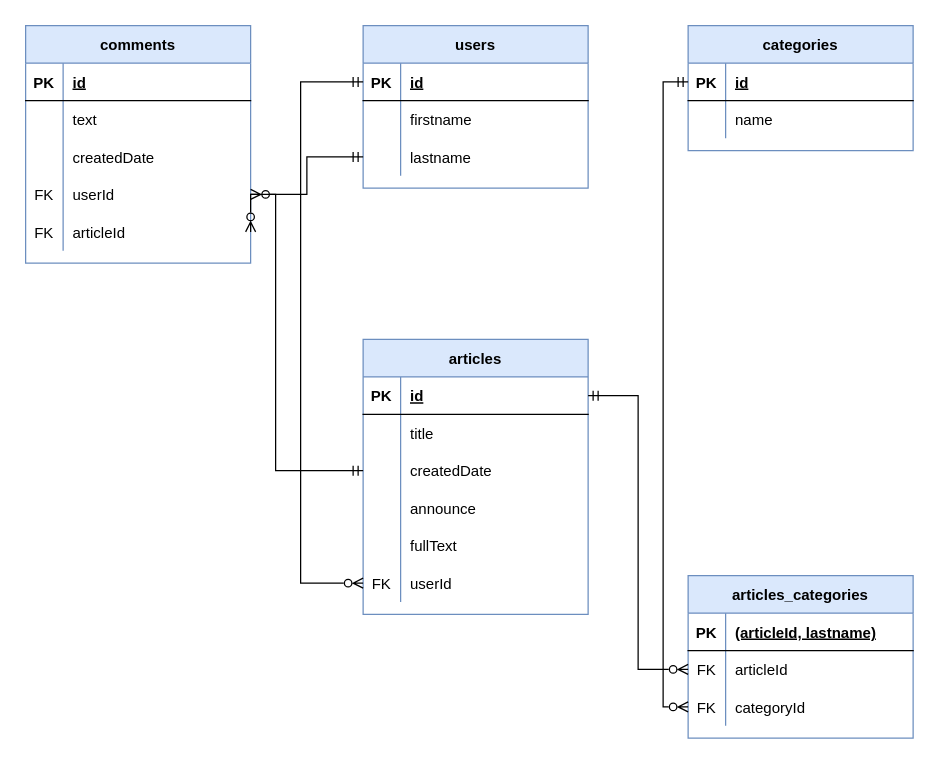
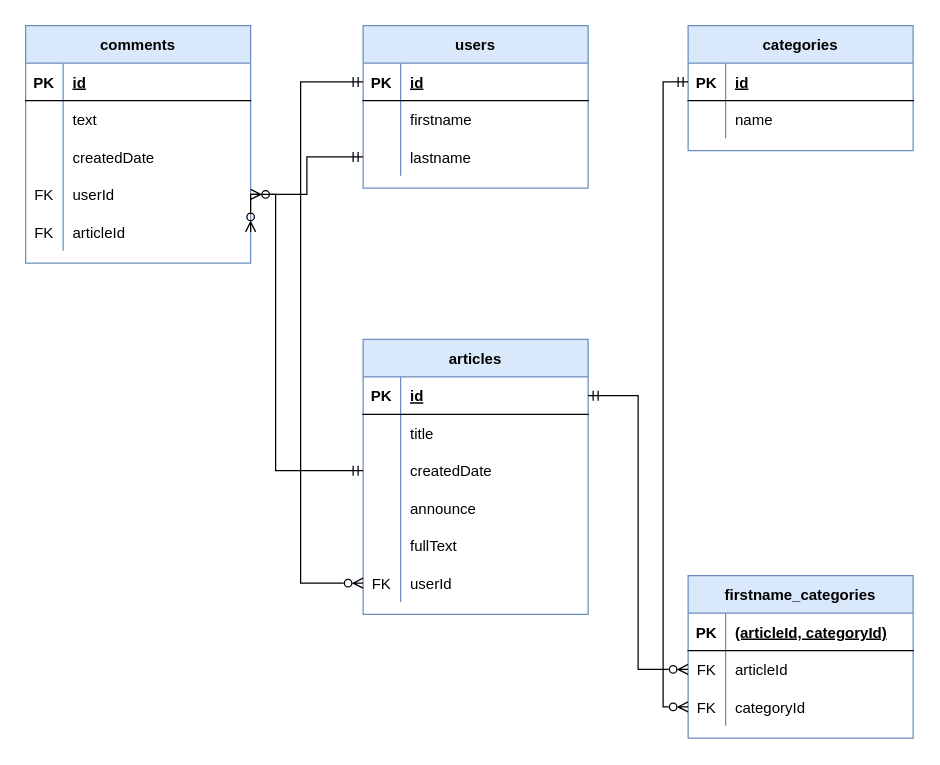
  <mxCell id="0" />
  <mxCell id="1" parent="0" />
  <mxCell id="2" value="articles" style="shape=table;startSize=30;container=1;collapsible=1;childLayout=tableLayout;fixedRows=1;rowLines=0;fontStyle=1;align=center;resizeLast=1;fillColor=#dae8fc;strokeColor=#6c8ebf;" vertex="1" parent="1"><mxGeometry x="290" y="271" width="180" height="220" as="geometry"><mxRectangle x="330" y="490" width="80" height="30" as="alternateBounds" /></mxGeometry></mxCell>
  <mxCell id="3" value="" style="shape=tableRow;horizontal=0;startSize=0;swimlaneHead=0;swimlaneBody=0;fillColor=none;collapsible=0;dropTarget=0;points=[[0,0.5],[1,0.5]];portConstraint=eastwest;top=0;left=0;right=0;bottom=1;" vertex="1" parent="2"><mxGeometry y="30" width="180" height="30" as="geometry" /></mxCell>
  <mxCell id="4" value="PK" style="shape=partialRectangle;connectable=0;fillColor=none;top=0;left=0;bottom=0;right=0;fontStyle=1;overflow=hidden;" vertex="1" parent="3"><mxGeometry width="30" height="30" as="geometry"><mxRectangle width="30" height="30" as="alternateBounds" /></mxGeometry></mxCell>
  <mxCell id="5" value="id" style="shape=partialRectangle;connectable=0;fillColor=none;top=0;left=0;bottom=0;right=0;align=left;spacingLeft=6;fontStyle=5;overflow=hidden;" vertex="1" parent="3"><mxGeometry x="30" width="150" height="30" as="geometry"><mxRectangle width="150" height="30" as="alternateBounds" /></mxGeometry></mxCell>
  <mxCell id="6" value="" style="shape=tableRow;horizontal=0;startSize=0;swimlaneHead=0;swimlaneBody=0;fillColor=none;collapsible=0;dropTarget=0;points=[[0,0.5],[1,0.5]];portConstraint=eastwest;top=0;left=0;right=0;bottom=0;" vertex="1" parent="2"><mxGeometry y="60" width="180" height="30" as="geometry" /></mxCell>
  <mxCell id="7" value="" style="shape=partialRectangle;connectable=0;fillColor=none;top=0;left=0;bottom=0;right=0;editable=1;overflow=hidden;" vertex="1" parent="6"><mxGeometry width="30" height="30" as="geometry"><mxRectangle width="30" height="30" as="alternateBounds" /></mxGeometry></mxCell>
  <mxCell id="8" value="title" style="shape=partialRectangle;connectable=0;fillColor=none;top=0;left=0;bottom=0;right=0;align=left;spacingLeft=6;overflow=hidden;" vertex="1" parent="6"><mxGeometry x="30" width="150" height="30" as="geometry"><mxRectangle width="150" height="30" as="alternateBounds" /></mxGeometry></mxCell>
  <mxCell id="9" value="" style="shape=tableRow;horizontal=0;startSize=0;swimlaneHead=0;swimlaneBody=0;fillColor=none;collapsible=0;dropTarget=0;points=[[0,0.5],[1,0.5]];portConstraint=eastwest;top=0;left=0;right=0;bottom=0;" vertex="1" parent="2"><mxGeometry y="90" width="180" height="30" as="geometry" /></mxCell>
  <mxCell id="10" value="" style="shape=partialRectangle;connectable=0;fillColor=none;top=0;left=0;bottom=0;right=0;editable=1;overflow=hidden;" vertex="1" parent="9"><mxGeometry width="30" height="30" as="geometry"><mxRectangle width="30" height="30" as="alternateBounds" /></mxGeometry></mxCell>
  <mxCell id="11" value="createdDate" style="shape=partialRectangle;connectable=0;fillColor=none;top=0;left=0;bottom=0;right=0;align=left;spacingLeft=6;overflow=hidden;" vertex="1" parent="9"><mxGeometry x="30" width="150" height="30" as="geometry"><mxRectangle width="150" height="30" as="alternateBounds" /></mxGeometry></mxCell>
  <mxCell id="12" value="" style="shape=tableRow;horizontal=0;startSize=0;swimlaneHead=0;swimlaneBody=0;fillColor=none;collapsible=0;dropTarget=0;points=[[0,0.5],[1,0.5]];portConstraint=eastwest;top=0;left=0;right=0;bottom=0;" vertex="1" parent="2"><mxGeometry y="120" width="180" height="30" as="geometry" /></mxCell>
  <mxCell id="13" value="" style="shape=partialRectangle;connectable=0;fillColor=none;top=0;left=0;bottom=0;right=0;editable=1;overflow=hidden;" vertex="1" parent="12"><mxGeometry width="30" height="30" as="geometry"><mxRectangle width="30" height="30" as="alternateBounds" /></mxGeometry></mxCell>
  <mxCell id="14" value="announce    " style="shape=partialRectangle;connectable=0;fillColor=none;top=0;left=0;bottom=0;right=0;align=left;spacingLeft=6;overflow=hidden;" vertex="1" parent="12"><mxGeometry x="30" width="150" height="30" as="geometry"><mxRectangle width="150" height="30" as="alternateBounds" /></mxGeometry></mxCell>
  <mxCell id="15" value="" style="shape=tableRow;horizontal=0;startSize=0;swimlaneHead=0;swimlaneBody=0;fillColor=none;collapsible=0;dropTarget=0;points=[[0,0.5],[1,0.5]];portConstraint=eastwest;top=0;left=0;right=0;bottom=0;" vertex="1" parent="2"><mxGeometry y="150" width="180" height="30" as="geometry" /></mxCell>
  <mxCell id="16" value="" style="shape=partialRectangle;connectable=0;fillColor=none;top=0;left=0;bottom=0;right=0;editable=1;overflow=hidden;" vertex="1" parent="15"><mxGeometry width="30" height="30" as="geometry"><mxRectangle width="30" height="30" as="alternateBounds" /></mxGeometry></mxCell>
  <mxCell id="17" value="fullText" style="shape=partialRectangle;connectable=0;fillColor=none;top=0;left=0;bottom=0;right=0;align=left;spacingLeft=6;overflow=hidden;" vertex="1" parent="15"><mxGeometry x="30" width="150" height="30" as="geometry"><mxRectangle width="150" height="30" as="alternateBounds" /></mxGeometry></mxCell>
  <mxCell id="18" value="" style="shape=tableRow;horizontal=0;startSize=0;swimlaneHead=0;swimlaneBody=0;fillColor=none;collapsible=0;dropTarget=0;points=[[0,0.5],[1,0.5]];portConstraint=eastwest;top=0;left=0;right=0;bottom=0;" vertex="1" parent="2"><mxGeometry y="180" width="180" height="30" as="geometry" /></mxCell>
  <mxCell id="19" value="FK" style="shape=partialRectangle;connectable=0;fillColor=none;top=0;left=0;bottom=0;right=0;editable=1;overflow=hidden;" vertex="1" parent="18"><mxGeometry width="30" height="30" as="geometry"><mxRectangle width="30" height="30" as="alternateBounds" /></mxGeometry></mxCell>
  <mxCell id="20" value="userId" style="shape=partialRectangle;connectable=0;fillColor=none;top=0;left=0;bottom=0;right=0;align=left;spacingLeft=6;overflow=hidden;" vertex="1" parent="18"><mxGeometry x="30" width="150" height="30" as="geometry"><mxRectangle width="150" height="30" as="alternateBounds" /></mxGeometry></mxCell>
  <mxCell id="21" value="comments" style="shape=table;startSize=30;container=1;collapsible=1;childLayout=tableLayout;fixedRows=1;rowLines=0;fontStyle=1;align=center;resizeLast=1;fillColor=#dae8fc;strokeColor=#6c8ebf;" vertex="1" parent="1"><mxGeometry x="20" y="20" width="180" height="190" as="geometry"><mxRectangle x="330" y="490" width="80" height="30" as="alternateBounds" /></mxGeometry></mxCell>
  <mxCell id="22" value="" style="shape=tableRow;horizontal=0;startSize=0;swimlaneHead=0;swimlaneBody=0;fillColor=none;collapsible=0;dropTarget=0;points=[[0,0.5],[1,0.5]];portConstraint=eastwest;top=0;left=0;right=0;bottom=1;" vertex="1" parent="21"><mxGeometry y="30" width="180" height="30" as="geometry" /></mxCell>
  <mxCell id="23" value="PK" style="shape=partialRectangle;connectable=0;fillColor=none;top=0;left=0;bottom=0;right=0;fontStyle=1;overflow=hidden;" vertex="1" parent="22"><mxGeometry width="30" height="30" as="geometry"><mxRectangle width="30" height="30" as="alternateBounds" /></mxGeometry></mxCell>
  <mxCell id="24" value="id" style="shape=partialRectangle;connectable=0;fillColor=none;top=0;left=0;bottom=0;right=0;align=left;spacingLeft=6;fontStyle=5;overflow=hidden;" vertex="1" parent="22"><mxGeometry x="30" width="150" height="30" as="geometry"><mxRectangle width="150" height="30" as="alternateBounds" /></mxGeometry></mxCell>
  <mxCell id="25" value="" style="shape=tableRow;horizontal=0;startSize=0;swimlaneHead=0;swimlaneBody=0;fillColor=none;collapsible=0;dropTarget=0;points=[[0,0.5],[1,0.5]];portConstraint=eastwest;top=0;left=0;right=0;bottom=0;" vertex="1" parent="21"><mxGeometry y="60" width="180" height="30" as="geometry" /></mxCell>
  <mxCell id="26" value="" style="shape=partialRectangle;connectable=0;fillColor=none;top=0;left=0;bottom=0;right=0;editable=1;overflow=hidden;" vertex="1" parent="25"><mxGeometry width="30" height="30" as="geometry"><mxRectangle width="30" height="30" as="alternateBounds" /></mxGeometry></mxCell>
  <mxCell id="27" value="text" style="shape=partialRectangle;connectable=0;fillColor=none;top=0;left=0;bottom=0;right=0;align=left;spacingLeft=6;overflow=hidden;" vertex="1" parent="25"><mxGeometry x="30" width="150" height="30" as="geometry"><mxRectangle width="150" height="30" as="alternateBounds" /></mxGeometry></mxCell>
  <mxCell id="28" value="" style="shape=tableRow;horizontal=0;startSize=0;swimlaneHead=0;swimlaneBody=0;fillColor=none;collapsible=0;dropTarget=0;points=[[0,0.5],[1,0.5]];portConstraint=eastwest;top=0;left=0;right=0;bottom=0;" vertex="1" parent="21"><mxGeometry y="90" width="180" height="30" as="geometry" /></mxCell>
  <mxCell id="29" value="" style="shape=partialRectangle;connectable=0;fillColor=none;top=0;left=0;bottom=0;right=0;editable=1;overflow=hidden;" vertex="1" parent="28"><mxGeometry width="30" height="30" as="geometry"><mxRectangle width="30" height="30" as="alternateBounds" /></mxGeometry></mxCell>
  <mxCell id="30" value="createdDate" style="shape=partialRectangle;connectable=0;fillColor=none;top=0;left=0;bottom=0;right=0;align=left;spacingLeft=6;overflow=hidden;" vertex="1" parent="28"><mxGeometry x="30" width="150" height="30" as="geometry"><mxRectangle width="150" height="30" as="alternateBounds" /></mxGeometry></mxCell>
  <mxCell id="31" value="" style="shape=tableRow;horizontal=0;startSize=0;swimlaneHead=0;swimlaneBody=0;fillColor=none;collapsible=0;dropTarget=0;points=[[0,0.5],[1,0.5]];portConstraint=eastwest;top=0;left=0;right=0;bottom=0;" vertex="1" parent="21"><mxGeometry y="120" width="180" height="30" as="geometry" /></mxCell>
  <mxCell id="32" value="FK" style="shape=partialRectangle;connectable=0;fillColor=none;top=0;left=0;bottom=0;right=0;editable=1;overflow=hidden;" vertex="1" parent="31"><mxGeometry width="30" height="30" as="geometry"><mxRectangle width="30" height="30" as="alternateBounds" /></mxGeometry></mxCell>
  <mxCell id="33" value="userId" style="shape=partialRectangle;connectable=0;fillColor=none;top=0;left=0;bottom=0;right=0;align=left;spacingLeft=6;overflow=hidden;" vertex="1" parent="31"><mxGeometry x="30" width="150" height="30" as="geometry"><mxRectangle width="150" height="30" as="alternateBounds" /></mxGeometry></mxCell>
  <mxCell id="34" value="" style="shape=tableRow;horizontal=0;startSize=0;swimlaneHead=0;swimlaneBody=0;fillColor=none;collapsible=0;dropTarget=0;points=[[0,0.5],[1,0.5]];portConstraint=eastwest;top=0;left=0;right=0;bottom=0;" vertex="1" parent="21"><mxGeometry y="150" width="180" height="30" as="geometry" /></mxCell>
  <mxCell id="35" value="FK" style="shape=partialRectangle;connectable=0;fillColor=none;top=0;left=0;bottom=0;right=0;editable=1;overflow=hidden;" vertex="1" parent="34"><mxGeometry width="30" height="30" as="geometry"><mxRectangle width="30" height="30" as="alternateBounds" /></mxGeometry></mxCell>
  <mxCell id="36" value="articleId" style="shape=partialRectangle;connectable=0;fillColor=none;top=0;left=0;bottom=0;right=0;align=left;spacingLeft=6;overflow=hidden;" vertex="1" parent="34"><mxGeometry x="30" width="150" height="30" as="geometry"><mxRectangle width="150" height="30" as="alternateBounds" /></mxGeometry></mxCell>
  <mxCell id="37" value="users" style="shape=table;startSize=30;container=1;collapsible=1;childLayout=tableLayout;fixedRows=1;rowLines=0;fontStyle=1;align=center;resizeLast=1;fillColor=#dae8fc;strokeColor=#6c8ebf;" vertex="1" parent="1"><mxGeometry x="290" y="20" width="180" height="130" as="geometry"><mxRectangle x="330" y="490" width="80" height="30" as="alternateBounds" /></mxGeometry></mxCell>
  <mxCell id="38" value="" style="shape=tableRow;horizontal=0;startSize=0;swimlaneHead=0;swimlaneBody=0;fillColor=none;collapsible=0;dropTarget=0;points=[[0,0.5],[1,0.5]];portConstraint=eastwest;top=0;left=0;right=0;bottom=1;" vertex="1" parent="37"><mxGeometry y="30" width="180" height="30" as="geometry" /></mxCell>
  <mxCell id="39" value="PK" style="shape=partialRectangle;connectable=0;fillColor=none;top=0;left=0;bottom=0;right=0;fontStyle=1;overflow=hidden;" vertex="1" parent="38"><mxGeometry width="30" height="30" as="geometry"><mxRectangle width="30" height="30" as="alternateBounds" /></mxGeometry></mxCell>
  <mxCell id="40" value="id" style="shape=partialRectangle;connectable=0;fillColor=none;top=0;left=0;bottom=0;right=0;align=left;spacingLeft=6;fontStyle=5;overflow=hidden;" vertex="1" parent="38"><mxGeometry x="30" width="150" height="30" as="geometry"><mxRectangle width="150" height="30" as="alternateBounds" /></mxGeometry></mxCell>
  <mxCell id="41" value="" style="shape=tableRow;horizontal=0;startSize=0;swimlaneHead=0;swimlaneBody=0;fillColor=none;collapsible=0;dropTarget=0;points=[[0,0.5],[1,0.5]];portConstraint=eastwest;top=0;left=0;right=0;bottom=0;" vertex="1" parent="37"><mxGeometry y="60" width="180" height="30" as="geometry" /></mxCell>
  <mxCell id="42" value="" style="shape=partialRectangle;connectable=0;fillColor=none;top=0;left=0;bottom=0;right=0;editable=1;overflow=hidden;" vertex="1" parent="41"><mxGeometry width="30" height="30" as="geometry"><mxRectangle width="30" height="30" as="alternateBounds" /></mxGeometry></mxCell>
  <mxCell id="43" value="firstname" style="shape=partialRectangle;connectable=0;fillColor=none;top=0;left=0;bottom=0;right=0;align=left;spacingLeft=6;overflow=hidden;" vertex="1" parent="41"><mxGeometry x="30" width="150" height="30" as="geometry"><mxRectangle width="150" height="30" as="alternateBounds" /></mxGeometry></mxCell>
  <mxCell id="44" value="" style="shape=tableRow;horizontal=0;startSize=0;swimlaneHead=0;swimlaneBody=0;fillColor=none;collapsible=0;dropTarget=0;points=[[0,0.5],[1,0.5]];portConstraint=eastwest;top=0;left=0;right=0;bottom=0;" vertex="1" parent="37"><mxGeometry y="90" width="180" height="30" as="geometry" /></mxCell>
  <mxCell id="45" value="" style="shape=partialRectangle;connectable=0;fillColor=none;top=0;left=0;bottom=0;right=0;editable=1;overflow=hidden;" vertex="1" parent="44"><mxGeometry width="30" height="30" as="geometry"><mxRectangle width="30" height="30" as="alternateBounds" /></mxGeometry></mxCell>
  <mxCell id="46" value="lastname" style="shape=partialRectangle;connectable=0;fillColor=none;top=0;left=0;bottom=0;right=0;align=left;spacingLeft=6;overflow=hidden;" vertex="1" parent="44"><mxGeometry x="30" width="150" height="30" as="geometry"><mxRectangle width="150" height="30" as="alternateBounds" /></mxGeometry></mxCell>
  <mxCell id="47" value="categories" style="shape=table;startSize=30;container=1;collapsible=1;childLayout=tableLayout;fixedRows=1;rowLines=0;fontStyle=1;align=center;resizeLast=1;fillColor=#dae8fc;strokeColor=#6c8ebf;" vertex="1" parent="1"><mxGeometry x="550" y="20" width="180" height="100" as="geometry"><mxRectangle x="330" y="490" width="80" height="30" as="alternateBounds" /></mxGeometry></mxCell>
  <mxCell id="48" value="" style="shape=tableRow;horizontal=0;startSize=0;swimlaneHead=0;swimlaneBody=0;fillColor=none;collapsible=0;dropTarget=0;points=[[0,0.5],[1,0.5]];portConstraint=eastwest;top=0;left=0;right=0;bottom=1;" vertex="1" parent="47"><mxGeometry y="30" width="180" height="30" as="geometry" /></mxCell>
  <mxCell id="49" value="PK" style="shape=partialRectangle;connectable=0;fillColor=none;top=0;left=0;bottom=0;right=0;fontStyle=1;overflow=hidden;" vertex="1" parent="48"><mxGeometry width="30" height="30" as="geometry"><mxRectangle width="30" height="30" as="alternateBounds" /></mxGeometry></mxCell>
  <mxCell id="50" value="id" style="shape=partialRectangle;connectable=0;fillColor=none;top=0;left=0;bottom=0;right=0;align=left;spacingLeft=6;fontStyle=5;overflow=hidden;" vertex="1" parent="48"><mxGeometry x="30" width="150" height="30" as="geometry"><mxRectangle width="150" height="30" as="alternateBounds" /></mxGeometry></mxCell>
  <mxCell id="51" value="" style="shape=tableRow;horizontal=0;startSize=0;swimlaneHead=0;swimlaneBody=0;fillColor=none;collapsible=0;dropTarget=0;points=[[0,0.5],[1,0.5]];portConstraint=eastwest;top=0;left=0;right=0;bottom=0;" vertex="1" parent="47"><mxGeometry y="60" width="180" height="30" as="geometry" /></mxCell>
  <mxCell id="52" value="" style="shape=partialRectangle;connectable=0;fillColor=none;top=0;left=0;bottom=0;right=0;editable=1;overflow=hidden;" vertex="1" parent="51"><mxGeometry width="30" height="30" as="geometry"><mxRectangle width="30" height="30" as="alternateBounds" /></mxGeometry></mxCell>
  <mxCell id="53" value="name" style="shape=partialRectangle;connectable=0;fillColor=none;top=0;left=0;bottom=0;right=0;align=left;spacingLeft=6;overflow=hidden;" vertex="1" parent="51"><mxGeometry x="30" width="150" height="30" as="geometry"><mxRectangle width="150" height="30" as="alternateBounds" /></mxGeometry></mxCell>
- <mxCell id="54" value="articles_categories" style="shape=table;startSize=30;container=1;collapsible=1;childLayout=tableLayout;fixedRows=1;rowLines=0;fontStyle=1;align=center;resizeLast=1;fillColor=#dae8fc;strokeColor=#6c8ebf;" vertex="1" parent="1"><mxGeometry x="550" y="460" width="180" height="130" as="geometry"><mxRectangle x="330" y="490" width="80" height="30" as="alternateBounds" /></mxGeometry></mxCell>
+ <mxCell id="54" value="firstname_categories" style="shape=table;startSize=30;container=1;collapsible=1;childLayout=tableLayout;fixedRows=1;rowLines=0;fontStyle=1;align=center;resizeLast=1;fillColor=#dae8fc;strokeColor=#6c8ebf;" vertex="1" parent="1"><mxGeometry x="550" y="460" width="180" height="130" as="geometry"><mxRectangle x="330" y="490" width="80" height="30" as="alternateBounds" /></mxGeometry></mxCell>
  <mxCell id="55" value="" style="shape=tableRow;horizontal=0;startSize=0;swimlaneHead=0;swimlaneBody=0;fillColor=none;collapsible=0;dropTarget=0;points=[[0,0.5],[1,0.5]];portConstraint=eastwest;top=0;left=0;right=0;bottom=1;" vertex="1" parent="54"><mxGeometry y="30" width="180" height="30" as="geometry" /></mxCell>
  <mxCell id="56" value="PK" style="shape=partialRectangle;connectable=0;fillColor=none;top=0;left=0;bottom=0;right=0;fontStyle=1;overflow=hidden;" vertex="1" parent="55"><mxGeometry width="30" height="30" as="geometry"><mxRectangle width="30" height="30" as="alternateBounds" /></mxGeometry></mxCell>
- <mxCell id="57" value="(articleId, lastname)" style="shape=partialRectangle;connectable=0;fillColor=none;top=0;left=0;bottom=0;right=0;align=left;spacingLeft=6;fontStyle=5;overflow=hidden;" vertex="1" parent="55"><mxGeometry x="30" width="150" height="30" as="geometry"><mxRectangle width="150" height="30" as="alternateBounds" /></mxGeometry></mxCell>
+ <mxCell id="57" value="(articleId, categoryId)" style="shape=partialRectangle;connectable=0;fillColor=none;top=0;left=0;bottom=0;right=0;align=left;spacingLeft=6;fontStyle=5;overflow=hidden;" vertex="1" parent="55"><mxGeometry x="30" width="150" height="30" as="geometry"><mxRectangle width="150" height="30" as="alternateBounds" /></mxGeometry></mxCell>
  <mxCell id="58" value="" style="shape=tableRow;horizontal=0;startSize=0;swimlaneHead=0;swimlaneBody=0;fillColor=none;collapsible=0;dropTarget=0;points=[[0,0.5],[1,0.5]];portConstraint=eastwest;top=0;left=0;right=0;bottom=0;" vertex="1" parent="54"><mxGeometry y="60" width="180" height="30" as="geometry" /></mxCell>
  <mxCell id="59" value="FK" style="shape=partialRectangle;connectable=0;fillColor=none;top=0;left=0;bottom=0;right=0;editable=1;overflow=hidden;" vertex="1" parent="58"><mxGeometry width="30" height="30" as="geometry"><mxRectangle width="30" height="30" as="alternateBounds" /></mxGeometry></mxCell>
  <mxCell id="60" value="articleId" style="shape=partialRectangle;connectable=0;fillColor=none;top=0;left=0;bottom=0;right=0;align=left;spacingLeft=6;overflow=hidden;" vertex="1" parent="58"><mxGeometry x="30" width="150" height="30" as="geometry"><mxRectangle width="150" height="30" as="alternateBounds" /></mxGeometry></mxCell>
  <mxCell id="61" value="" style="shape=tableRow;horizontal=0;startSize=0;swimlaneHead=0;swimlaneBody=0;fillColor=none;collapsible=0;dropTarget=0;points=[[0,0.5],[1,0.5]];portConstraint=eastwest;top=0;left=0;right=0;bottom=0;" vertex="1" parent="54"><mxGeometry y="90" width="180" height="30" as="geometry" /></mxCell>
  <mxCell id="62" value="FK" style="shape=partialRectangle;connectable=0;fillColor=none;top=0;left=0;bottom=0;right=0;editable=1;overflow=hidden;" vertex="1" parent="61"><mxGeometry width="30" height="30" as="geometry"><mxRectangle width="30" height="30" as="alternateBounds" /></mxGeometry></mxCell>
  <mxCell id="63" value="categoryId" style="shape=partialRectangle;connectable=0;fillColor=none;top=0;left=0;bottom=0;right=0;align=left;spacingLeft=6;overflow=hidden;" vertex="1" parent="61"><mxGeometry x="30" width="150" height="30" as="geometry"><mxRectangle width="150" height="30" as="alternateBounds" /></mxGeometry></mxCell>
  <mxCell id="64" style="edgeStyle=orthogonalEdgeStyle;rounded=0;orthogonalLoop=1;jettySize=auto;html=1;exitX=0;exitY=0.5;exitDx=0;exitDy=0;entryX=1;entryY=0.5;entryDx=0;entryDy=0;endArrow=ERmandOne;endFill=0;strokeColor=default;startArrow=ERzeroToMany;startFill=0;" edge="1" parent="1" source="58" target="3"><mxGeometry relative="1" as="geometry" /></mxCell>
  <mxCell id="65" style="edgeStyle=orthogonalEdgeStyle;rounded=0;orthogonalLoop=1;jettySize=auto;html=1;exitX=0;exitY=0.5;exitDx=0;exitDy=0;startArrow=ERzeroToMany;startFill=0;endArrow=ERmandOne;endFill=0;strokeColor=default;entryX=0;entryY=0.5;entryDx=0;entryDy=0;" edge="1" parent="1" source="61" target="48"><mxGeometry relative="1" as="geometry" /></mxCell>
  <mxCell id="66" style="edgeStyle=orthogonalEdgeStyle;rounded=0;orthogonalLoop=1;jettySize=auto;html=1;exitX=0;exitY=0.5;exitDx=0;exitDy=0;entryX=0;entryY=0.5;entryDx=0;entryDy=0;startArrow=ERzeroToMany;startFill=0;endArrow=ERmandOne;endFill=0;strokeColor=default;" edge="1" parent="1" source="18" target="38"><mxGeometry relative="1" as="geometry"><Array as="points"><mxPoint x="240" y="466" /><mxPoint x="240" y="65" /></Array></mxGeometry></mxCell>
  <mxCell id="67" style="edgeStyle=orthogonalEdgeStyle;rounded=0;orthogonalLoop=1;jettySize=auto;html=1;exitX=1;exitY=0.5;exitDx=0;exitDy=0;entryX=0;entryY=0.5;entryDx=0;entryDy=0;startArrow=ERzeroToMany;startFill=0;endArrow=ERmandOne;endFill=0;strokeColor=default;" edge="1" parent="1" source="31" target="44"><mxGeometry relative="1" as="geometry" /></mxCell>
  <mxCell id="68" style="edgeStyle=orthogonalEdgeStyle;rounded=0;orthogonalLoop=1;jettySize=auto;html=1;exitX=1;exitY=0.5;exitDx=0;exitDy=0;startArrow=ERzeroToMany;startFill=0;endArrow=ERmandOne;endFill=0;strokeColor=default;" edge="1" parent="1" source="34" target="9"><mxGeometry relative="1" as="geometry"><Array as="points"><mxPoint x="220" y="155" /><mxPoint x="220" y="376" /></Array></mxGeometry></mxCell>
